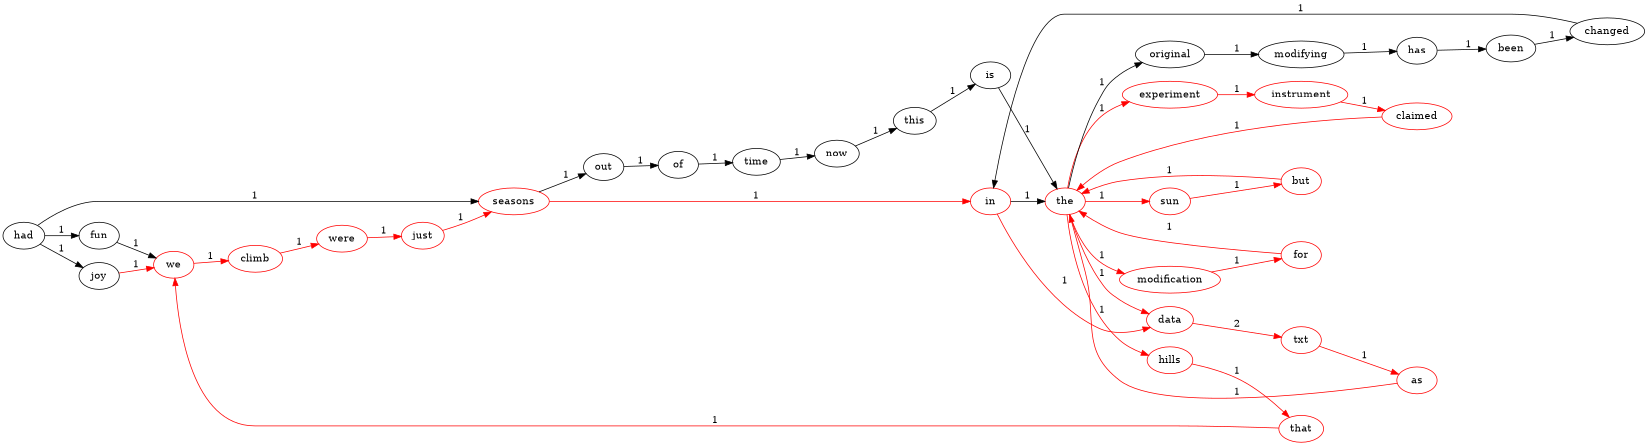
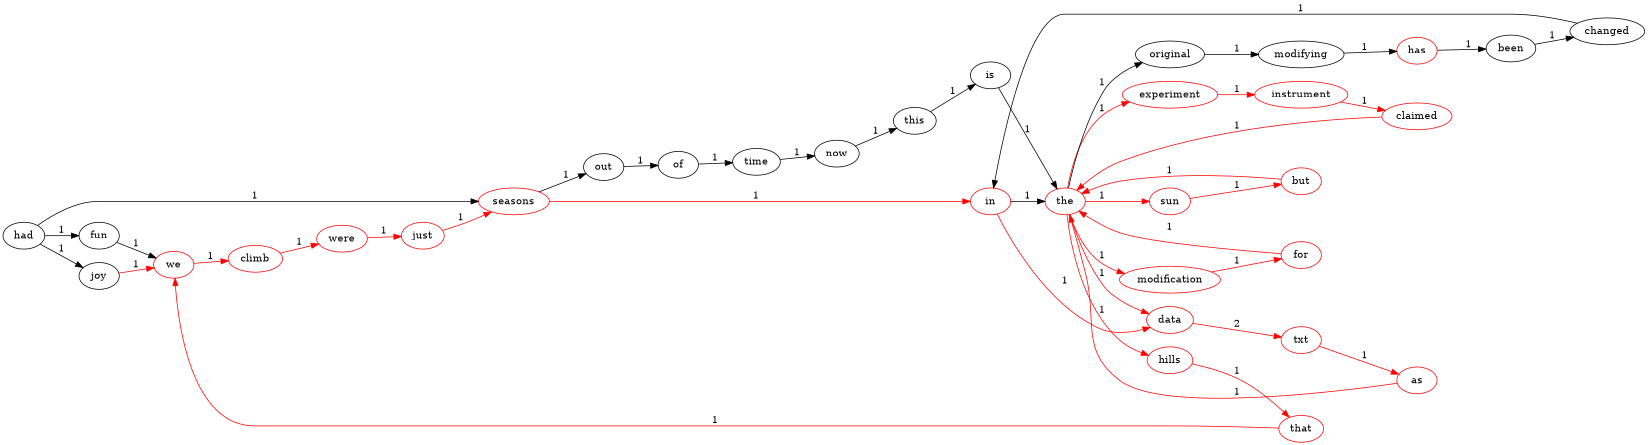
  digraph {
    rankdir=LR
    node [color=red shape=ellipse]
    edge [color=red]
    we [height=0.5 width=0.75]
    climb [height=0.5 width=0.75]
    had [color=black height=0.5 width=0.75]
    joy [color=black height=0.5 width=0.75]
    fun [color=black height=0.5 width=0.75]
    seasons [height=0.5 width=0.75]
    were [height=0.5 width=0.75]
    in [height=0.5 width=0.75]
    out [color=black height=0.5 width=0.75]
    the [height=0.5 width=0.75]
    data [height=0.5 width=0.75]
    of [color=black height=0.5 width=0.75]
    sun [height=0.5 width=0.75]
    hills [height=0.5 width=0.75]
    modification [height=0.5 width=0.75]
    experiment [height=0.5 width=0.75]
    original [color=black height=0.5 width=0.75]
    txt [height=0.5 width=0.75]
    but [height=0.5 width=0.75]
    that [height=0.5 width=0.75]
    for [height=0.5 width=0.75]
    instrument [height=0.5 width=0.75]
    modifying [color=black height=0.5 width=0.75]
    just [height=0.5 width=0.75]
    time [color=black height=0.5 width=0.75]
    now [color=black height=0.5 width=0.75]
    this [color=black height=0.5 width=0.75]
    is [color=black height=0.5 width=0.75]
    as [height=0.5 width=0.75]
    claimed [height=0.5 width=0.75]
-   has [color=black height=0.5 width=0.75]
+   has [height=0.5 width=0.75]
    been [color=black height=0.5 width=0.75]
    changed [color=black height=0.5 width=0.75]
    we -> climb [label=1]
    climb -> were [label=1]
    had -> joy [color=black label=1]
    had -> fun [color=black label=1]
    had -> seasons [color=black label=1]
    joy -> we [label=1]
    fun -> we [color=black label=1]
    seasons -> in [label=1]
    seasons -> out [color=black label=1]
    were -> just [label=1]
    in -> the [color=black label=1]
    in -> data [label=1]
    out -> of [color=black label=1]
    the -> data [label=1]
    the -> sun [label=1]
    the -> hills [label=1]
    the -> modification [label=1]
    the -> experiment [label=1]
    the -> original [color=black label=1]
    data -> txt [label=2]
    of -> time [color=black label=1]
    sun -> but [label=1]
    hills -> that [label=1]
    modification -> for [label=1]
    experiment -> instrument [label=1]
    original -> modifying [color=black label=1]
    txt -> as [label=1]
    but -> the [label=1]
    that -> we [label=1]
    for -> the [label=1]
    instrument -> claimed [label=1]
    modifying -> has [color=black label=1]
    just -> seasons [label=1]
    time -> now [color=black label=1]
    now -> this [color=black label=1]
    this -> is [color=black label=1]
    is -> the [color=black label=1]
    as -> the [label=1]
    claimed -> the [label=1]
    has -> been [color=black label=1]
    been -> changed [color=black label=1]
    changed -> in [color=black label=1]
  }
